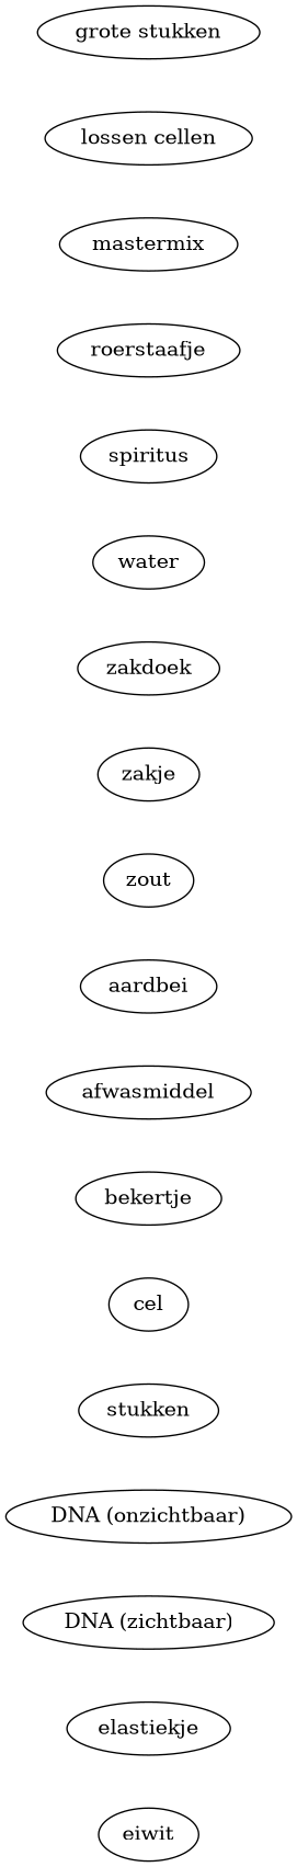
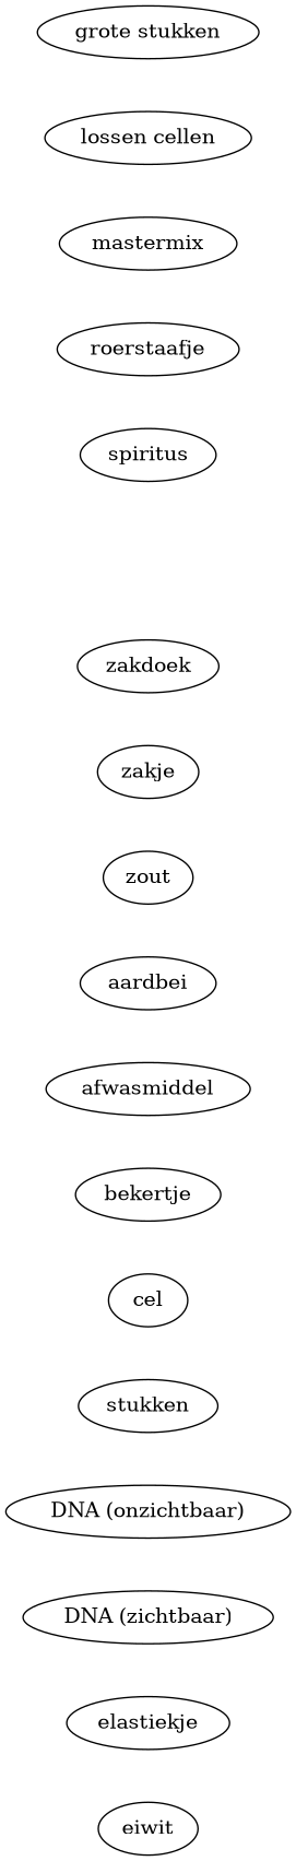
  graph {
    edge [style=invis]
    n1 [label=aardbei]
    n2 [label=afwasmiddel]
    n3 [label=bekertje]
    n4 [label=cel]
    n5 [label=stukken]
    n6 [label="DNA (onzichtbaar)"]
    n7 [label="DNA (zichtbaar)"]
    n8 [label=elastiekje]
    n9 [label=eiwit]
    n10 [label="grote stukken"]
    n11 [label="lossen cellen"]
    n12 [label=mastermix]
    n13 [label=roerstaafje]
    n14 [label=spiritus]
-   n15 [label=water]
    n16 [label=zakdoek]
    n17 [label=zakje]
    n18 [label=zout]
    n1 -- n2
    n2 -- n3
    n3 -- n4
    n4 -- n5
    n5 -- n6
    n6 -- n7
    n7 -- n8
    n8 -- n9
    n10 -- n11
    n11 -- n12
    n12 -- n13
    n13 -- n14
-   n14 -- n15
-   n15 -- n16
    n16 -- n17
    n17 -- n18
    n18 -- n1
  }
